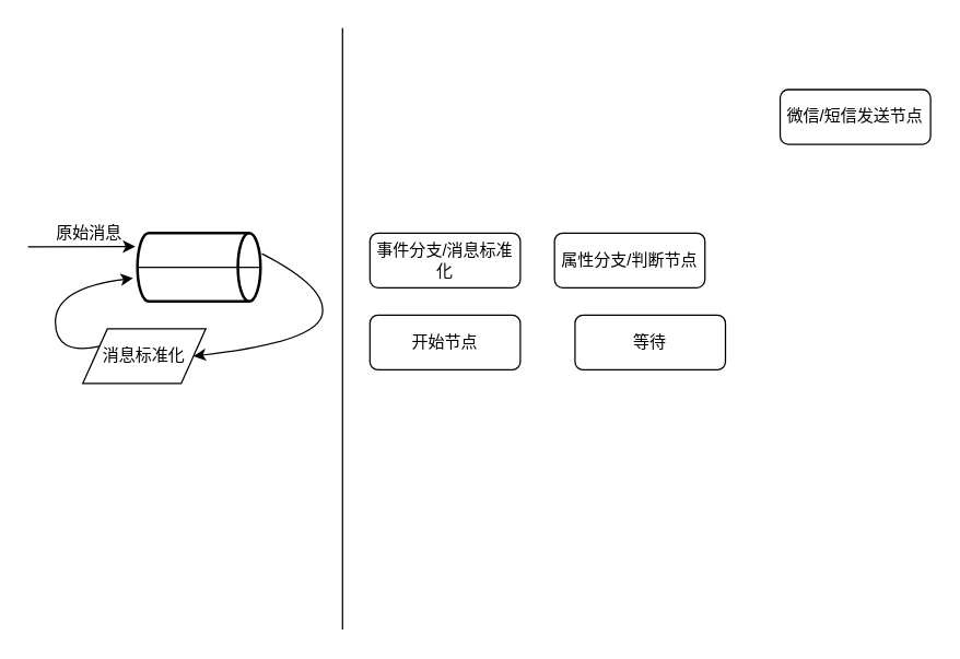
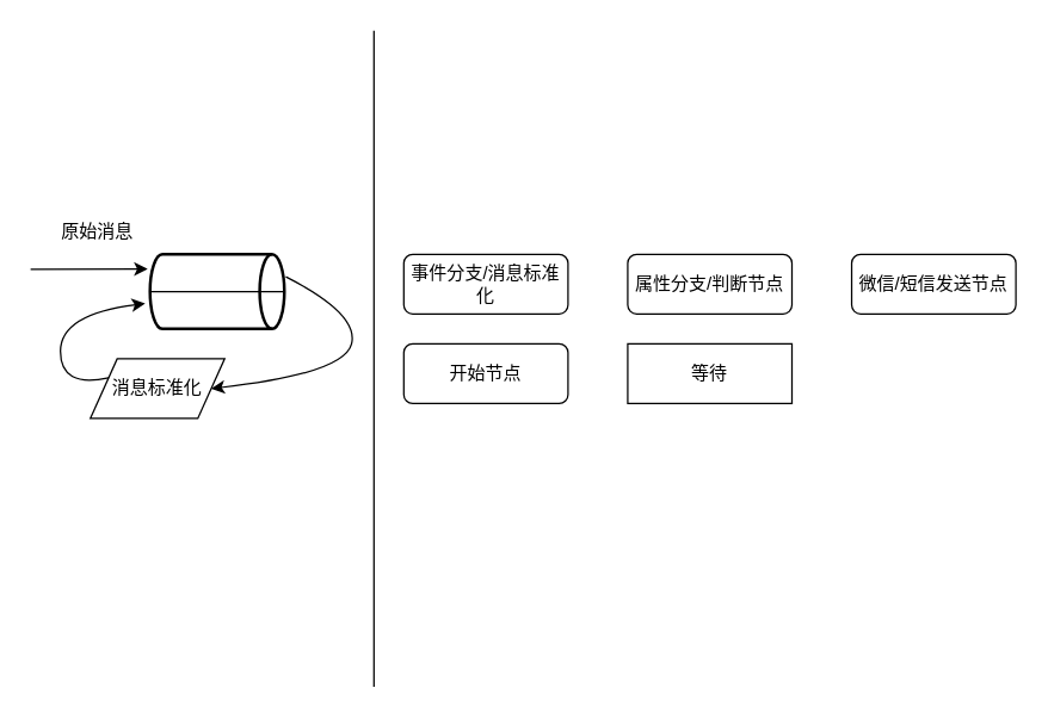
  <mxCell id="0" />
  <mxCell id="1" parent="0" />
  <mxCell id="2" value="" style="group" vertex="1" connectable="0" parent="1"><mxGeometry x="100" y="170" width="90" height="50" as="geometry" /></mxCell>
  <mxCell id="3" value="" style="strokeWidth=2;html=1;shape=mxgraph.flowchart.direct_data;whiteSpace=wrap;" vertex="1" parent="2"><mxGeometry width="90" height="50" as="geometry" /></mxCell>
  <mxCell id="4" value="" style="endArrow=none;html=1;exitX=0;exitY=0.5;exitDx=0;exitDy=0;exitPerimeter=0;entryX=1;entryY=0.5;entryDx=0;entryDy=0;entryPerimeter=0;" edge="1" parent="2" source="3" target="3"><mxGeometry width="50" height="50" relative="1" as="geometry"><mxPoint x="-22.5" y="200" as="sourcePoint" /><mxPoint x="67.5" y="25" as="targetPoint" /></mxGeometry></mxCell>
  <mxCell id="5" value="消息标准化" style="shape=parallelogram;perimeter=parallelogramPerimeter;whiteSpace=wrap;html=1;" vertex="1" parent="1"><mxGeometry x="60" y="240" width="90" height="40" as="geometry" /></mxCell>
  <mxCell id="6" value="" style="endArrow=classic;html=1;entryX=-0.018;entryY=0.196;entryDx=0;entryDy=0;entryPerimeter=0;" edge="1" parent="1" target="3"><mxGeometry width="50" height="50" relative="1" as="geometry"><mxPoint x="20" y="180" as="sourcePoint" /><mxPoint x="70" y="170" as="targetPoint" /></mxGeometry></mxCell>
- <mxCell id="7" value="原始消息" style="text;html=1;strokeColor=none;fillColor=none;align=center;verticalAlign=middle;whiteSpace=wrap;rounded=0;" vertex="1" parent="1"><mxGeometry x="40" y="160" width="50" height="20" as="geometry" /></mxCell>
+ <mxCell id="7" value="原始消息" style="text;html=1;strokeColor=none;fillColor=none;align=center;verticalAlign=middle;whiteSpace=wrap;rounded=0;" vertex="1" parent="1"><mxGeometry x="40" y="145" width="50" height="20" as="geometry" /></mxCell>
  <mxCell id="8" value="" style="curved=1;endArrow=classic;html=1;entryX=1;entryY=0.5;entryDx=0;entryDy=0;" edge="1" parent="1" target="5"><mxGeometry width="50" height="50" relative="1" as="geometry"><mxPoint x="191" y="185" as="sourcePoint" /><mxPoint x="270" y="250" as="targetPoint" /><Array as="points"><mxPoint x="240" y="210" /><mxPoint x="230" y="250" /></Array></mxGeometry></mxCell>
  <mxCell id="9" value="" style="curved=1;endArrow=classic;html=1;exitX=0;exitY=0.25;exitDx=0;exitDy=0;entryX=-0.036;entryY=0.66;entryDx=0;entryDy=0;entryPerimeter=0;" edge="1" parent="1" source="5" target="3"><mxGeometry width="50" height="50" relative="1" as="geometry"><mxPoint x="20" y="290" as="sourcePoint" /><mxPoint x="70" y="240" as="targetPoint" /><Array as="points"><mxPoint x="40" y="260" /><mxPoint x="40" y="210" /></Array></mxGeometry></mxCell>
  <mxCell id="10" value="" style="endArrow=none;html=1;" edge="1" parent="1"><mxGeometry width="50" height="50" relative="1" as="geometry"><mxPoint x="250" y="460" as="sourcePoint" /><mxPoint x="250" as="targetPoint" y="20" /></mxGeometry></mxCell>
  <mxCell id="11" value="开始节点" style="rounded=1;whiteSpace=wrap;html=1;" vertex="1" parent="1"><mxGeometry x="270" y="230" width="110" height="40" as="geometry" /></mxCell>
  <mxCell id="12" value="事件分支/消息标准化" style="rounded=1;whiteSpace=wrap;html=1;" vertex="1" parent="1"><mxGeometry x="270" y="170" width="110" height="40" as="geometry" /></mxCell>
- <mxCell id="13" value="属性分支/判断节点" style="rounded=1;whiteSpace=wrap;html=1;" vertex="1" parent="1"><mxGeometry x="405" y="170" width="110" height="40" as="geometry" /></mxCell>
- <mxCell id="14" value="等待" style="rounded=1;whiteSpace=wrap;html=1;" vertex="1" parent="1"><mxGeometry x="420" y="230" width="110" height="40" as="geometry" /></mxCell>
- <mxCell id="15" value="微信/短信发送节点" style="rounded=1;whiteSpace=wrap;html=1;" vertex="1" parent="1"><mxGeometry x="570" y="65" width="110" height="40" as="geometry" /></mxCell>
+ <mxCell id="13" value="属性分支/判断节点" style="rounded=1;whiteSpace=wrap;html=1;" vertex="1" parent="1"><mxGeometry x="420" y="170" width="110" height="40" as="geometry" /></mxCell>
+ <mxCell id="14" value="等待" style="whiteSpace=wrap;html=1;rounded=0;" vertex="1" parent="1"><mxGeometry x="420" y="230" width="110" height="40" as="geometry" /></mxCell>
+ <mxCell id="15" value="微信/短信发送节点" style="rounded=1;whiteSpace=wrap;html=1;" vertex="1" parent="1"><mxGeometry x="570" y="170" width="110" height="40" as="geometry" /></mxCell>
